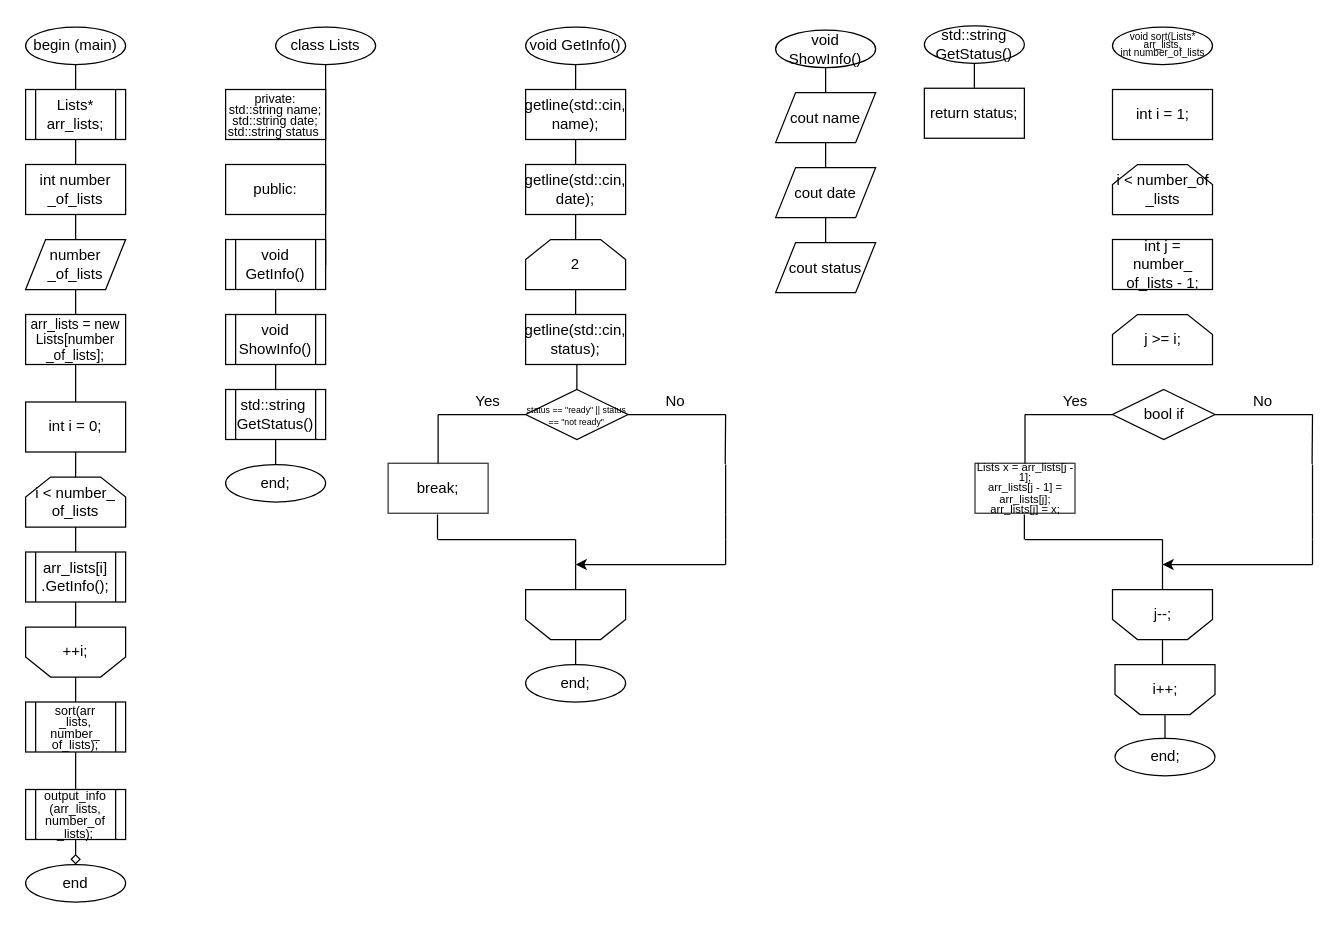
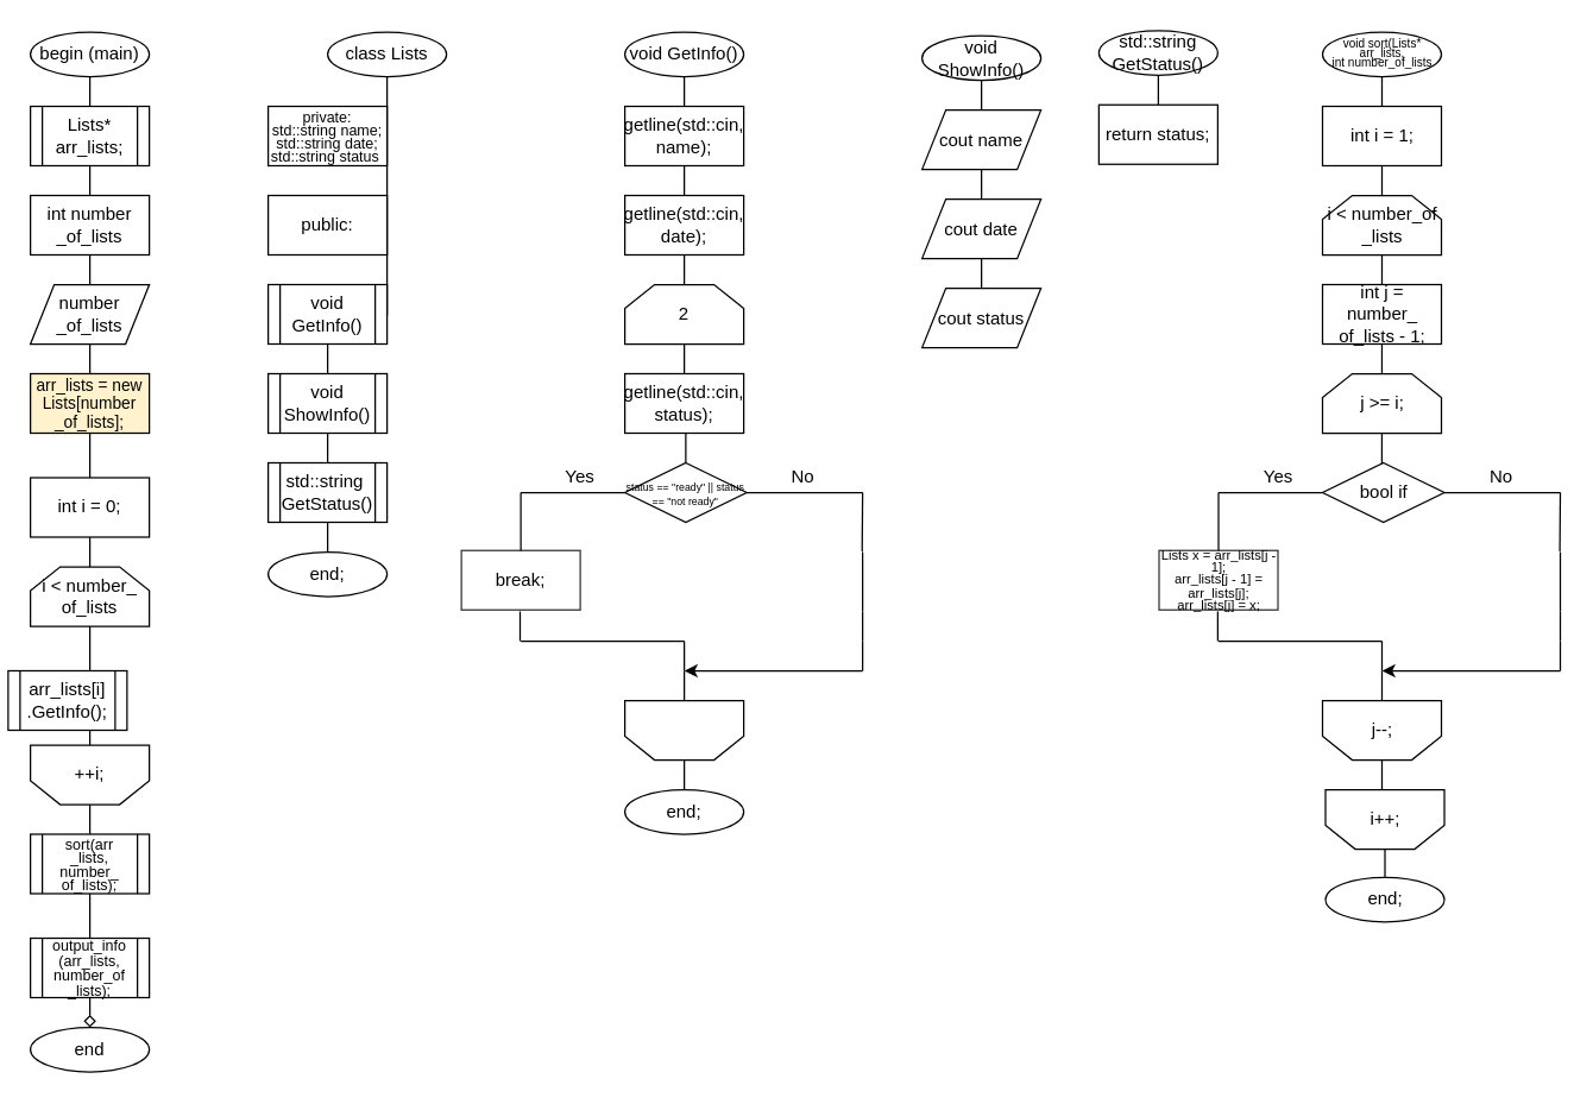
  <mxCell id="0" />
  <mxCell id="1" parent="0" />
  <mxCell id="2" style="edgeStyle=orthogonalEdgeStyle;rounded=0;orthogonalLoop=1;jettySize=auto;html=1;entryX=0.5;entryY=0;entryDx=0;entryDy=0;entryPerimeter=0;endArrow=diamond;endFill=0;" edge="1" parent="1" source="3" target="14"><mxGeometry relative="1" as="geometry" /></mxCell>
  <mxCell id="3" value="begin (main)" style="strokeWidth=1;html=1;shape=mxgraph.flowchart.start_1;whiteSpace=wrap;strokeColor=#000000;" vertex="1" parent="1"><mxGeometry x="20" y="21" width="80" height="30" as="geometry" /></mxCell>
  <mxCell id="4" value="Lists* arr_lists;" style="shape=process;whiteSpace=wrap;html=1;backgroundOutline=1;" vertex="1" parent="1"><mxGeometry x="20" y="71" width="80" height="40" as="geometry" /></mxCell>
  <mxCell id="5" value="int&amp;nbsp;number&lt;br&gt;_of_lists" style="rounded=0;whiteSpace=wrap;html=1;" vertex="1" parent="1"><mxGeometry x="20" y="131" width="80" height="40" as="geometry" /></mxCell>
  <mxCell id="6" value="number&lt;br&gt;_of_lists" style="shape=parallelogram;perimeter=parallelogramPerimeter;whiteSpace=wrap;html=1;" vertex="1" parent="1"><mxGeometry x="20" y="191" width="80" height="40" as="geometry" /></mxCell>
- <mxCell id="7" value="&lt;p style=&quot;line-height: 110% ; font-size: 11px&quot;&gt;arr_lists = new Lists[number&lt;br&gt;_of_lists];&lt;/p&gt;" style="rounded=0;whiteSpace=wrap;html=1;" vertex="1" parent="1"><mxGeometry x="20" y="251" width="80" height="40" as="geometry" /></mxCell>
+ <mxCell id="7" value="&lt;p style=&quot;line-height: 110% ; font-size: 11px&quot;&gt;arr_lists = new Lists[number&lt;br&gt;_of_lists];&lt;/p&gt;" style="rounded=0;whiteSpace=wrap;html=1;fillColor=#fff2cc;" vertex="1" parent="1"><mxGeometry x="20" y="251" width="80" height="40" as="geometry" /></mxCell>
  <mxCell id="8" value="int i = 0;" style="rounded=0;whiteSpace=wrap;html=1;" vertex="1" parent="1"><mxGeometry x="20" y="321" width="80" height="40" as="geometry" /></mxCell>
  <mxCell id="9" value="i &amp;lt; number_&lt;br&gt;of_lists" style="shape=loopLimit;whiteSpace=wrap;html=1;" vertex="1" parent="1"><mxGeometry x="20" y="381" width="80" height="40" as="geometry" /></mxCell>
  <mxCell id="10" value="++i;" style="shape=loopLimit;whiteSpace=wrap;html=1;direction=west;" vertex="1" parent="1"><mxGeometry x="20" y="501" width="80" height="40" as="geometry" /></mxCell>
- <mxCell id="11" value="arr_lists[i]&lt;br&gt;.GetInfo();" style="shape=process;whiteSpace=wrap;html=1;backgroundOutline=1;" vertex="1" parent="1"><mxGeometry x="20" y="441" width="80" height="40" as="geometry" /></mxCell>
+ <mxCell id="11" value="arr_lists[i]&lt;br&gt;.GetInfo();" style="shape=process;whiteSpace=wrap;html=1;backgroundOutline=1;" vertex="1" parent="1"><mxGeometry x="5" y="451" width="80" height="40" as="geometry" /></mxCell>
  <mxCell id="12" value="&lt;p style=&quot;line-height: 90% ; font-size: 10px&quot;&gt;sort(arr&lt;br&gt;_lists, number_&lt;br&gt;of_lists);&lt;/p&gt;" style="shape=process;whiteSpace=wrap;html=1;backgroundOutline=1;" vertex="1" parent="1"><mxGeometry x="20" y="561" width="80" height="40" as="geometry" /></mxCell>
  <mxCell id="13" value="&lt;p style=&quot;line-height: 100% ; font-size: 10px&quot;&gt;output_info&lt;br&gt;(arr_lists, number_of&lt;br&gt;_lists);&lt;/p&gt;" style="shape=process;whiteSpace=wrap;html=1;backgroundOutline=1;" vertex="1" parent="1"><mxGeometry x="20" y="631" width="80" height="40" as="geometry" /></mxCell>
  <mxCell id="14" value="end" style="strokeWidth=1;html=1;shape=mxgraph.flowchart.start_1;whiteSpace=wrap;strokeColor=#000000;" vertex="1" parent="1"><mxGeometry x="20" y="691" width="80" height="30" as="geometry" /></mxCell>
+ <mxCell id="15" style="edgeStyle=orthogonalEdgeStyle;rounded=0;orthogonalLoop=1;jettySize=auto;html=1;entryX=0.487;entryY=0.647;entryDx=0;entryDy=0;entryPerimeter=0;endArrow=none;endFill=0;" edge="1" parent="1" source="16" target="21"><mxGeometry relative="1" as="geometry" /></mxCell>
  <mxCell id="16" value="&lt;p style=&quot;line-height: 80% ; font-size: 8px&quot;&gt;void sort(Lists* arr_lists, &lt;br&gt;int number_of_lists&lt;/p&gt;" style="strokeWidth=1;html=1;shape=mxgraph.flowchart.start_1;whiteSpace=wrap;strokeColor=#000000;" vertex="1" parent="1"><mxGeometry x="889.5" y="21" width="80" height="30" as="geometry" /></mxCell>
  <mxCell id="17" value="int i = 1;" style="rounded=0;whiteSpace=wrap;html=1;" vertex="1" parent="1"><mxGeometry x="889.5" y="71" width="80" height="40" as="geometry" /></mxCell>
  <mxCell id="18" value="i &amp;lt; number_of&lt;br&gt;_lists" style="shape=loopLimit;whiteSpace=wrap;html=1;" vertex="1" parent="1"><mxGeometry x="889.5" y="131" width="80" height="40" as="geometry" /></mxCell>
  <mxCell id="19" value="int j = number_&lt;br&gt;of_lists - 1;" style="rounded=0;whiteSpace=wrap;html=1;" vertex="1" parent="1"><mxGeometry x="889.5" y="191" width="80" height="40" as="geometry" /></mxCell>
  <mxCell id="20" value="j &amp;gt;= i;" style="shape=loopLimit;whiteSpace=wrap;html=1;" vertex="1" parent="1"><mxGeometry x="889.5" y="251" width="80" height="40" as="geometry" /></mxCell>
  <mxCell id="21" value="&lt;p style=&quot;line-height: 90%&quot;&gt;bool if&lt;/p&gt;" style="rhombus;whiteSpace=wrap;html=1;" vertex="1" parent="1"><mxGeometry x="889.5" y="311" width="82" height="40" as="geometry" /></mxCell>
  <mxCell id="22" value="" style="endArrow=none;html=1;entryX=0;entryY=0.5;entryDx=0;entryDy=0;" edge="1" target="21" parent="1"><mxGeometry width="50" height="50" relative="1" as="geometry"><mxPoint x="819.5" y="331" as="sourcePoint" /><mxPoint x="829.5" y="431" as="targetPoint" /></mxGeometry></mxCell>
  <mxCell id="23" value="" style="endArrow=none;html=1;exitX=0.5;exitY=0;exitDx=0;exitDy=0;" edge="1" parent="1"><mxGeometry width="50" height="50" relative="1" as="geometry"><mxPoint x="819.5" y="371" as="sourcePoint" /><mxPoint x="819.5" y="331" as="targetPoint" /></mxGeometry></mxCell>
  <mxCell id="24" value="" style="endArrow=none;html=1;entryX=1;entryY=0.5;entryDx=0;entryDy=0;" edge="1" target="21" parent="1"><mxGeometry width="50" height="50" relative="1" as="geometry"><mxPoint x="1049.5" y="331" as="sourcePoint" /><mxPoint x="829.5" y="431" as="targetPoint" /></mxGeometry></mxCell>
  <mxCell id="25" value="" style="endArrow=none;html=1;exitX=0.621;exitY=-0.008;exitDx=0;exitDy=0;exitPerimeter=0;" edge="1" parent="1"><mxGeometry width="50" height="50" relative="1" as="geometry"><mxPoint x="1049.18" y="370.68" as="sourcePoint" /><mxPoint x="1049.5" y="331" as="targetPoint" /></mxGeometry></mxCell>
  <mxCell id="26" value="Yes" style="text;html=1;strokeColor=none;fillColor=none;align=center;verticalAlign=middle;whiteSpace=wrap;rounded=0;" vertex="1" parent="1"><mxGeometry x="839.5" y="311" width="40" height="20" as="geometry" /></mxCell>
  <mxCell id="27" value="No" style="text;html=1;strokeColor=none;fillColor=none;align=center;verticalAlign=middle;whiteSpace=wrap;rounded=0;" vertex="1" parent="1"><mxGeometry x="989.5" y="311" width="40" height="20" as="geometry" /></mxCell>
  <mxCell id="28" value="" style="endArrow=none;html=1;" edge="1" parent="1"><mxGeometry width="50" height="50" relative="1" as="geometry"><mxPoint x="819" y="431" as="sourcePoint" /><mxPoint x="819" y="411" as="targetPoint" /></mxGeometry></mxCell>
  <mxCell id="29" value="" style="endArrow=none;html=1;" edge="1" parent="1"><mxGeometry width="50" height="50" relative="1" as="geometry"><mxPoint x="819.5" y="431" as="sourcePoint" /><mxPoint x="929.5" y="431" as="targetPoint" /></mxGeometry></mxCell>
  <mxCell id="30" value="" style="endArrow=none;html=1;" edge="1" parent="1"><mxGeometry width="50" height="50" relative="1" as="geometry"><mxPoint x="929.5" y="451" as="sourcePoint" /><mxPoint x="929.5" y="431" as="targetPoint" /></mxGeometry></mxCell>
  <mxCell id="31" value="" style="endArrow=none;html=1;" edge="1" parent="1"><mxGeometry width="50" height="50" relative="1" as="geometry"><mxPoint x="1049.5" y="431" as="sourcePoint" /><mxPoint x="1049.5" y="411" as="targetPoint" /></mxGeometry></mxCell>
  <mxCell id="32" value="" style="endArrow=none;html=1;" edge="1" parent="1"><mxGeometry width="50" height="50" relative="1" as="geometry"><mxPoint x="1049.5" y="451" as="sourcePoint" /><mxPoint x="1049.5" y="431" as="targetPoint" /></mxGeometry></mxCell>
  <mxCell id="33" value="" style="endArrow=classic;html=1;" edge="1" parent="1"><mxGeometry width="50" height="50" relative="1" as="geometry"><mxPoint x="1049.5" y="451" as="sourcePoint" /><mxPoint x="929.5" y="451" as="targetPoint" /></mxGeometry></mxCell>
  <mxCell id="34" value="" style="endArrow=none;html=1;" edge="1" parent="1"><mxGeometry width="50" height="50" relative="1" as="geometry"><mxPoint x="929.5" y="471" as="sourcePoint" /><mxPoint x="929.5" y="451" as="targetPoint" /></mxGeometry></mxCell>
  <mxCell id="35" value="&lt;p style=&quot;line-height: 90% ; font-size: 9px&quot;&gt;Lists x = arr_lists[j - 1];&lt;br&gt;arr_lists[j - 1] = arr_lists[j];&lt;br&gt;arr_lists[j] = x;&lt;/p&gt;" style="rounded=0;whiteSpace=wrap;html=1;opacity=80;" vertex="1" parent="1"><mxGeometry x="779.5" y="370" width="80" height="40" as="geometry" /></mxCell>
  <mxCell id="36" value="" style="endArrow=none;html=1;" edge="1" parent="1"><mxGeometry width="50" height="50" relative="1" as="geometry"><mxPoint x="1049.5" y="411" as="sourcePoint" /><mxPoint x="1049.5" y="371" as="targetPoint" /></mxGeometry></mxCell>
  <mxCell id="37" style="edgeStyle=orthogonalEdgeStyle;rounded=0;orthogonalLoop=1;jettySize=auto;html=1;entryX=0.5;entryY=0;entryDx=0;entryDy=0;entryPerimeter=0;endArrow=none;endFill=0;" edge="1" parent="1" source="38" target="40"><mxGeometry relative="1" as="geometry" /></mxCell>
  <mxCell id="38" value="j--;" style="shape=loopLimit;whiteSpace=wrap;html=1;direction=west;" vertex="1" parent="1"><mxGeometry x="889.5" y="471" width="80" height="40" as="geometry" /></mxCell>
  <mxCell id="39" value="i++;" style="shape=loopLimit;whiteSpace=wrap;html=1;direction=west;" vertex="1" parent="1"><mxGeometry x="891.5" y="531" width="80" height="40" as="geometry" /></mxCell>
  <mxCell id="40" value="end;" style="strokeWidth=1;html=1;shape=mxgraph.flowchart.start_1;whiteSpace=wrap;strokeColor=#000000;" vertex="1" parent="1"><mxGeometry x="891.5" y="590" width="80" height="30" as="geometry" /></mxCell>
  <mxCell id="41" style="edgeStyle=orthogonalEdgeStyle;rounded=0;orthogonalLoop=1;jettySize=auto;html=1;entryX=0.5;entryY=0;entryDx=0;entryDy=0;endArrow=none;endFill=0;entryPerimeter=0;" edge="1" parent="1" source="42" target="48"><mxGeometry relative="1" as="geometry" /></mxCell>
  <mxCell id="42" value="class Lists" style="strokeWidth=1;html=1;shape=mxgraph.flowchart.start_1;whiteSpace=wrap;strokeColor=#000000;" vertex="1" parent="1"><mxGeometry x="220" y="21" width="80" height="30" as="geometry" /></mxCell>
  <mxCell id="43" value="&lt;p style=&quot;line-height: 90% ; font-size: 10px&quot;&gt;private:&lt;br&gt;std::string name;&lt;br&gt;std::string date;&lt;br&gt;std::string status&amp;nbsp;&lt;/p&gt;" style="rounded=0;whiteSpace=wrap;html=1;" vertex="1" parent="1"><mxGeometry x="180" y="71" width="80" height="40" as="geometry" /></mxCell>
  <mxCell id="44" value="public:" style="rounded=0;whiteSpace=wrap;html=1;" vertex="1" parent="1"><mxGeometry x="180" y="131" width="80" height="40" as="geometry" /></mxCell>
  <mxCell id="45" value="void GetInfo()" style="shape=process;whiteSpace=wrap;html=1;backgroundOutline=1;" vertex="1" parent="1"><mxGeometry x="180" y="191" width="80" height="40" as="geometry" /></mxCell>
  <mxCell id="46" value="void ShowInfo()" style="shape=process;whiteSpace=wrap;html=1;backgroundOutline=1;" vertex="1" parent="1"><mxGeometry x="180" y="251" width="80" height="40" as="geometry" /></mxCell>
  <mxCell id="47" value="std::string&amp;nbsp;&lt;br&gt;GetStatus()" style="shape=process;whiteSpace=wrap;html=1;backgroundOutline=1;" vertex="1" parent="1"><mxGeometry x="180" y="311" width="80" height="40" as="geometry" /></mxCell>
  <mxCell id="48" value="end;" style="strokeWidth=1;html=1;shape=mxgraph.flowchart.start_1;whiteSpace=wrap;strokeColor=#000000;" vertex="1" parent="1"><mxGeometry x="180" y="371" width="80" height="30" as="geometry" /></mxCell>
  <mxCell id="49" style="edgeStyle=orthogonalEdgeStyle;rounded=0;orthogonalLoop=1;jettySize=auto;html=1;entryX=0.5;entryY=0;entryDx=0;entryDy=0;endArrow=none;endFill=0;" edge="1" parent="1" source="50" target="54"><mxGeometry relative="1" as="geometry" /></mxCell>
  <mxCell id="50" value="void GetInfo()" style="strokeWidth=1;html=1;shape=mxgraph.flowchart.start_1;whiteSpace=wrap;strokeColor=#000000;" vertex="1" parent="1"><mxGeometry x="420" y="21" width="80" height="30" as="geometry" /></mxCell>
  <mxCell id="51" value="getline(std::cin, name);" style="rounded=0;whiteSpace=wrap;html=1;" vertex="1" parent="1"><mxGeometry x="420" y="71" width="80" height="40" as="geometry" /></mxCell>
  <mxCell id="52" value="getline(std::cin, date);" style="rounded=0;whiteSpace=wrap;html=1;" vertex="1" parent="1"><mxGeometry x="420" y="131" width="80" height="40" as="geometry" /></mxCell>
  <mxCell id="53" style="edgeStyle=orthogonalEdgeStyle;rounded=0;orthogonalLoop=1;jettySize=auto;html=1;entryX=0.5;entryY=0;entryDx=0;entryDy=0;endArrow=none;endFill=0;" edge="1" parent="1" source="54" target="56"><mxGeometry relative="1" as="geometry" /></mxCell>
  <mxCell id="54" value="2" style="shape=loopLimit;whiteSpace=wrap;html=1;" vertex="1" parent="1"><mxGeometry x="420" y="191" width="80" height="40" as="geometry" /></mxCell>
  <mxCell id="55" value="getline(std::cin, status);" style="rounded=0;whiteSpace=wrap;html=1;" vertex="1" parent="1"><mxGeometry x="420" y="251" width="80" height="40" as="geometry" /></mxCell>
  <mxCell id="56" value="&lt;p style=&quot;line-height: 70%&quot;&gt;&lt;font style=&quot;font-size: 7px ; line-height: 90%&quot;&gt;status == &quot;ready&quot; || status == &quot;not ready&quot;&lt;/font&gt;&lt;br&gt;&lt;/p&gt;" style="rhombus;whiteSpace=wrap;html=1;" vertex="1" parent="1"><mxGeometry x="420" y="311" width="82" height="40" as="geometry" /></mxCell>
  <mxCell id="57" value="" style="endArrow=none;html=1;entryX=0;entryY=0.5;entryDx=0;entryDy=0;" edge="1" target="56" parent="1"><mxGeometry width="50" height="50" relative="1" as="geometry"><mxPoint x="350" y="331" as="sourcePoint" /><mxPoint x="360" y="431" as="targetPoint" /></mxGeometry></mxCell>
  <mxCell id="58" value="" style="endArrow=none;html=1;exitX=0.5;exitY=0;exitDx=0;exitDy=0;" edge="1" parent="1"><mxGeometry width="50" height="50" relative="1" as="geometry"><mxPoint x="350" y="371" as="sourcePoint" /><mxPoint x="350" y="331" as="targetPoint" /></mxGeometry></mxCell>
  <mxCell id="59" value="" style="endArrow=none;html=1;entryX=1;entryY=0.5;entryDx=0;entryDy=0;" edge="1" target="56" parent="1"><mxGeometry width="50" height="50" relative="1" as="geometry"><mxPoint x="580" y="331" as="sourcePoint" /><mxPoint x="360" y="431" as="targetPoint" /></mxGeometry></mxCell>
  <mxCell id="60" value="" style="endArrow=none;html=1;exitX=0.621;exitY=-0.008;exitDx=0;exitDy=0;exitPerimeter=0;" edge="1" parent="1"><mxGeometry width="50" height="50" relative="1" as="geometry"><mxPoint x="579.68" y="370.68" as="sourcePoint" /><mxPoint x="580" y="331" as="targetPoint" /></mxGeometry></mxCell>
  <mxCell id="61" value="Yes" style="text;html=1;strokeColor=none;fillColor=none;align=center;verticalAlign=middle;whiteSpace=wrap;rounded=0;" vertex="1" parent="1"><mxGeometry x="370" y="311" width="40" height="20" as="geometry" /></mxCell>
  <mxCell id="62" value="No" style="text;html=1;strokeColor=none;fillColor=none;align=center;verticalAlign=middle;whiteSpace=wrap;rounded=0;" vertex="1" parent="1"><mxGeometry x="520" y="311" width="40" height="20" as="geometry" /></mxCell>
  <mxCell id="63" value="" style="endArrow=none;html=1;" edge="1" parent="1"><mxGeometry width="50" height="50" relative="1" as="geometry"><mxPoint x="349.5" y="431" as="sourcePoint" /><mxPoint x="349.5" y="411" as="targetPoint" /></mxGeometry></mxCell>
  <mxCell id="64" value="" style="endArrow=none;html=1;" edge="1" parent="1"><mxGeometry width="50" height="50" relative="1" as="geometry"><mxPoint x="350" y="431" as="sourcePoint" /><mxPoint x="460" y="431" as="targetPoint" /></mxGeometry></mxCell>
  <mxCell id="65" value="" style="endArrow=none;html=1;" edge="1" parent="1"><mxGeometry width="50" height="50" relative="1" as="geometry"><mxPoint x="460" y="451" as="sourcePoint" /><mxPoint x="460" y="431" as="targetPoint" /></mxGeometry></mxCell>
  <mxCell id="66" value="" style="endArrow=none;html=1;" edge="1" parent="1"><mxGeometry width="50" height="50" relative="1" as="geometry"><mxPoint x="580" y="431" as="sourcePoint" /><mxPoint x="580" y="411" as="targetPoint" /></mxGeometry></mxCell>
  <mxCell id="67" value="" style="endArrow=none;html=1;" edge="1" parent="1"><mxGeometry width="50" height="50" relative="1" as="geometry"><mxPoint x="580" y="451" as="sourcePoint" /><mxPoint x="580" y="431" as="targetPoint" /></mxGeometry></mxCell>
  <mxCell id="68" value="" style="endArrow=classic;html=1;" edge="1" parent="1"><mxGeometry width="50" height="50" relative="1" as="geometry"><mxPoint x="580" y="451" as="sourcePoint" /><mxPoint x="460" y="451" as="targetPoint" /></mxGeometry></mxCell>
  <mxCell id="69" value="" style="endArrow=none;html=1;" edge="1" parent="1"><mxGeometry width="50" height="50" relative="1" as="geometry"><mxPoint x="460" y="471" as="sourcePoint" /><mxPoint x="460" y="451" as="targetPoint" /></mxGeometry></mxCell>
  <mxCell id="70" value="break;" style="rounded=0;whiteSpace=wrap;html=1;opacity=80;" vertex="1" parent="1"><mxGeometry x="310" y="370" width="80" height="40" as="geometry" /></mxCell>
  <mxCell id="71" value="" style="endArrow=none;html=1;" edge="1" parent="1"><mxGeometry width="50" height="50" relative="1" as="geometry"><mxPoint x="580" y="411" as="sourcePoint" /><mxPoint x="580" y="371" as="targetPoint" /></mxGeometry></mxCell>
  <mxCell id="72" style="edgeStyle=orthogonalEdgeStyle;rounded=0;orthogonalLoop=1;jettySize=auto;html=1;entryX=0.5;entryY=0;entryDx=0;entryDy=0;entryPerimeter=0;endArrow=none;endFill=0;" edge="1" parent="1" source="73" target="74"><mxGeometry relative="1" as="geometry" /></mxCell>
  <mxCell id="73" value="" style="shape=loopLimit;whiteSpace=wrap;html=1;direction=west;" vertex="1" parent="1"><mxGeometry x="420" y="471" width="80" height="40" as="geometry" /></mxCell>
  <mxCell id="74" value="end;" style="strokeWidth=1;html=1;shape=mxgraph.flowchart.start_1;whiteSpace=wrap;strokeColor=#000000;" vertex="1" parent="1"><mxGeometry x="420" y="531" width="80" height="30" as="geometry" /></mxCell>
  <mxCell id="75" style="edgeStyle=orthogonalEdgeStyle;rounded=0;orthogonalLoop=1;jettySize=auto;html=1;entryX=0.5;entryY=0;entryDx=0;entryDy=0;endArrow=none;endFill=0;" edge="1" parent="1" source="76" target="79"><mxGeometry relative="1" as="geometry" /></mxCell>
  <mxCell id="76" value="void ShowInfo()" style="strokeWidth=1;html=1;shape=mxgraph.flowchart.start_1;whiteSpace=wrap;strokeColor=#000000;" vertex="1" parent="1"><mxGeometry x="620" y="23.5" width="80" height="30" as="geometry" /></mxCell>
  <mxCell id="77" value="cout name" style="shape=parallelogram;perimeter=parallelogramPerimeter;whiteSpace=wrap;html=1;" vertex="1" parent="1"><mxGeometry x="620" y="73.5" width="80" height="40" as="geometry" /></mxCell>
  <mxCell id="78" value="cout date" style="shape=parallelogram;perimeter=parallelogramPerimeter;whiteSpace=wrap;html=1;" vertex="1" parent="1"><mxGeometry x="620" y="133.5" width="80" height="40" as="geometry" /></mxCell>
  <mxCell id="79" value="cout status" style="shape=parallelogram;perimeter=parallelogramPerimeter;whiteSpace=wrap;html=1;" vertex="1" parent="1"><mxGeometry x="620" y="193.5" width="80" height="40" as="geometry" /></mxCell>
  <mxCell id="80" style="edgeStyle=orthogonalEdgeStyle;rounded=0;orthogonalLoop=1;jettySize=auto;html=1;entryX=0.5;entryY=0;entryDx=0;entryDy=0;endArrow=none;endFill=0;" edge="1" parent="1" source="81" target="82"><mxGeometry relative="1" as="geometry" /></mxCell>
  <mxCell id="81" value="std::string GetStatus()" style="strokeWidth=1;html=1;shape=mxgraph.flowchart.start_1;whiteSpace=wrap;strokeColor=#000000;" vertex="1" parent="1"><mxGeometry x="739" y="20" width="80" height="30" as="geometry" /></mxCell>
  <mxCell id="82" value="return status;" style="rounded=0;whiteSpace=wrap;html=1;" vertex="1" parent="1"><mxGeometry x="739" y="70" width="80" height="40" as="geometry" /></mxCell>
